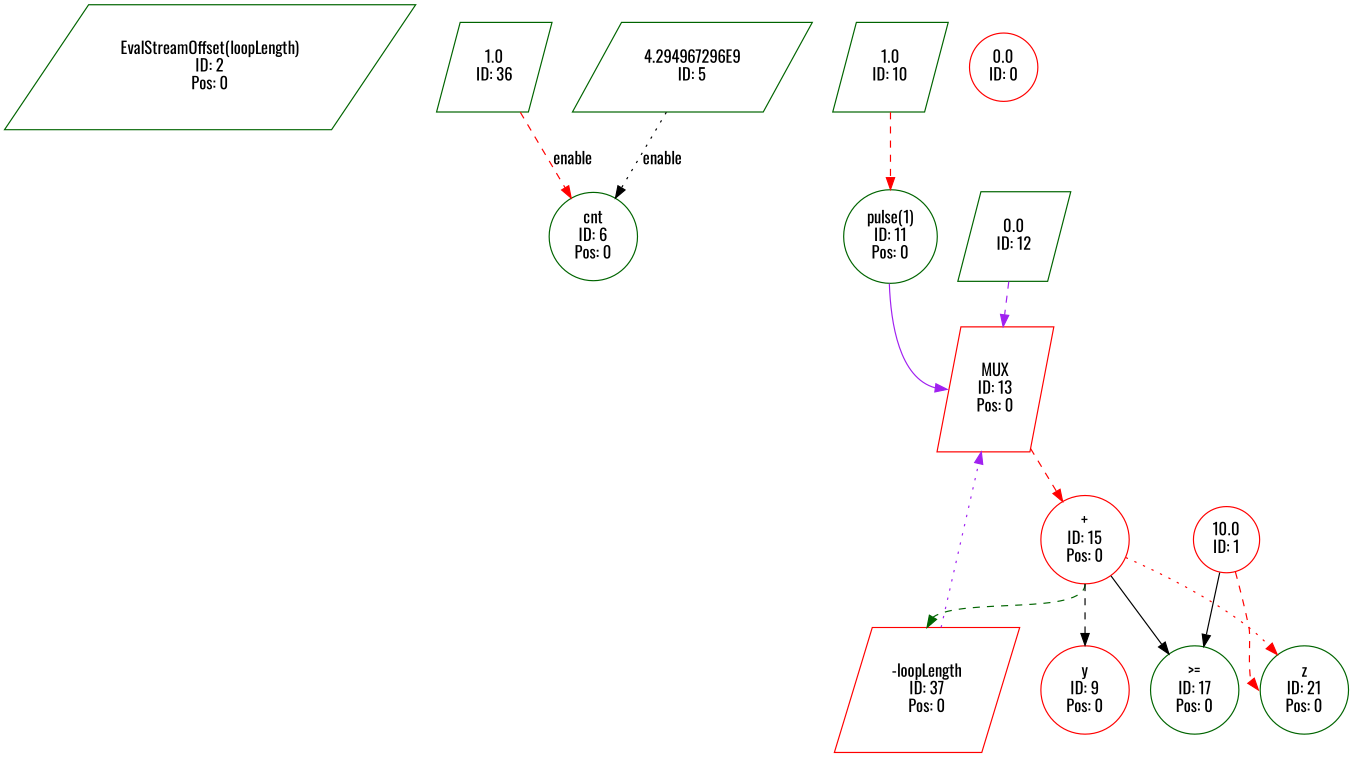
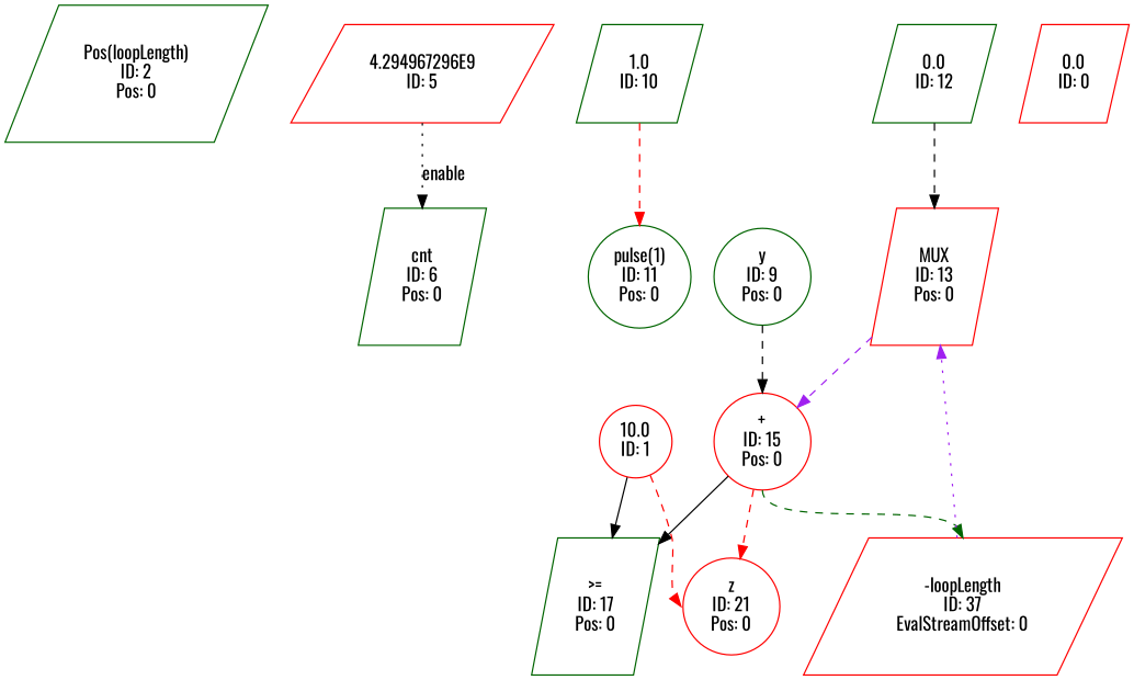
  digraph {
    fontname=Oswald
    node [color=darkgreen fontname=Oswald shape=parallelogram]
    edge [color=black fontname=Oswald photon_data="EDGE,SrcNode:15,SrcNodePort:result" style=dashed]
-   n1 [label="EvalStreamOffset(loopLength)\nID: 2\nPos: 0"]
-   n2 [label="1.0\nID: 36"]
-   n3 [label="cnt\nID: 6\nPos: 0" shape=circle]
-   n4 [label="4.294967296E9\nID: 5"]
+   n1 [label="Pos(loopLength)\nID: 2\nPos: 0"]
+   n3 [label="cnt\nID: 6\nPos: 0"]
+   n4 [color=red label="4.294967296E9\nID: 5"]
    n5 [label="1.0\nID: 10"]
    n6 [label="pulse(1)\nID: 11\nPos: 0" shape=circle]
    n7 [color=red height=0.5 label="MUX\nID: 13\nPos: 0"]
    n8 [color=red label="+\nID: 15\nPos: 0" shape=circle]
-   n9 [color=red label="-loopLength\nID: 37\nPos: 0"]
+   n9 [color=red label="-loopLength\nID: 37\nEvalStreamOffset: 0"]
    n10 [label="0.0\nID: 12"]
-   n11 [label=">=\nID: 17\nPos: 0" shape=circle]
-   n12 [label="z\nID: 21\nPos: 0" shape=circle]
-   n13 [color=red label="y\nID: 9\nPos: 0" shape=circle]
+   n11 [label=">=\nID: 17\nPos: 0"]
+   n12 [color=red label="z\nID: 21\nPos: 0" shape=circle]
+   n13 [label="y\nID: 9\nPos: 0" shape=circle]
    n14 [color=red label="10.0\nID: 1" shape=circle]
-   n15 [color=red label="0.0\nID: 0" shape=circle]
-   n2 -> n3 [color=red label=enable photon_data="EDGE,SrcNode:36,SrcNodePort:value"]
+   n15 [color=red label="0.0\nID: 0"]
    n4 -> n3 [label=enable photon_data="EDGE,SrcNode:5,SrcNodePort:value" style=dotted]
    n5 -> n6 [color=red photon_data="EDGE,SrcNode:10,SrcNodePort:value"]
-   n6 -> n7 [color=purple headport=w photon_data="EDGE,SrcNode:11,SrcNodePort:output" style=solid]
-   n7 -> n8 [color=red photon_data="EDGE,SrcNode:13,SrcNodePort:result"]
+   n7 -> n8 [color=purple photon_data="EDGE,SrcNode:13,SrcNodePort:result"]
    n8 -> n9 [color=darkgreen headport=n tailport=s]
    n8 -> n11 [style=solid]
-   n8 -> n12 [color=red style=dotted]
+   n8 -> n12 [color=red]
    n9 -> n7 [color=purple photon_data="EDGE,SrcNode:37,SrcNodePort:output" style=dotted]
-   n10 -> n7 [color=purple photon_data="EDGE,SrcNode:12,SrcNodePort:value"]
-   n8 -> n13 [photon_data="EDGE,SrcNode:9,SrcNodePort:data"]
+   n10 -> n7 [photon_data="EDGE,SrcNode:12,SrcNodePort:value"]
+   n13 -> n8 [photon_data="EDGE,SrcNode:9,SrcNodePort:data"]
    n14 -> n11 [photon_data="EDGE,SrcNode:1,SrcNodePort:value" style=solid]
    n14 -> n12 [color=red headport=w photon_data=""]
  }
